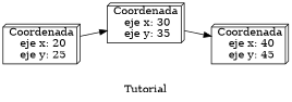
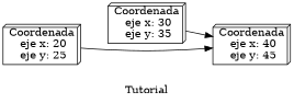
  digraph {
    label=Tutorial
    rankdir=LR
    node [shape=box3d]
    n1 [label="Coordenada\n eje x: 20\n eje y: 25"]
    n2 [label="Coordenada\n eje x: 30\n eje y: 35"]
    n3 [label="Coordenada\n eje x: 40\n eje y: 45"]
-   n1 -> n2
+   n1 -> n3
    n2 -> n3
  }
